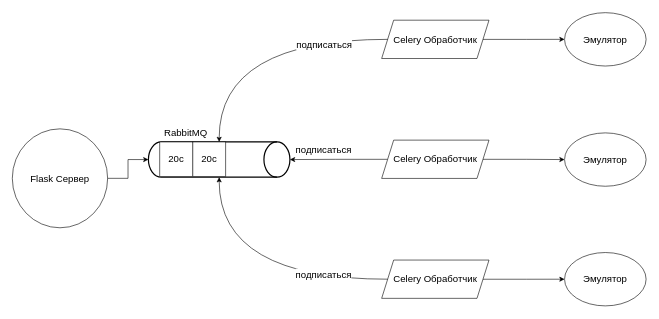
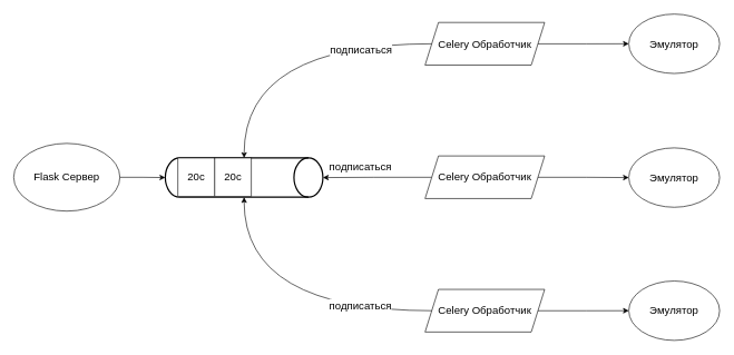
  <mxCell id="0" />
  <mxCell id="1" parent="0" />
- <mxCell id="2" value="Flask Сервер" style="ellipse;whiteSpace=wrap;html=1;fontSize=16;" parent="1" vertex="1"><mxGeometry x="20" y="214.38" width="159" height="165" as="geometry" /></mxCell>
+ <mxCell id="2" value="Flask Сервер" style="ellipse;whiteSpace=wrap;html=1;fontSize=16;" parent="1" vertex="1"><mxGeometry x="20" y="214.38" width="159" height="101.5" as="geometry" /></mxCell>
  <mxCell id="3" style="edgeStyle=orthogonalEdgeStyle;rounded=0;orthogonalLoop=1;jettySize=auto;html=1;entryX=1;entryY=0.5;entryDx=0;entryDy=0;entryPerimeter=0;fontSize=16;" parent="1" source="9" target="4" edge="1"><mxGeometry relative="1" as="geometry"><mxPoint x="-348" y="300" as="sourcePoint" /></mxGeometry></mxCell>
  <mxCell id="4" value="" style="strokeWidth=2;html=1;shape=mxgraph.flowchart.direct_data;whiteSpace=wrap;rotation=0;fontSize=16;" parent="1" vertex="1"><mxGeometry x="247" y="236.25" width="236" height="58.75" as="geometry" /></mxCell>
  <mxCell id="5" value="20с" style="rounded=0;whiteSpace=wrap;html=1;fontSize=16;" parent="1" vertex="1"><mxGeometry x="321" y="236.25" width="55" height="57.75" as="geometry" /></mxCell>
  <mxCell id="6" style="edgeStyle=orthogonalEdgeStyle;rounded=0;orthogonalLoop=1;jettySize=auto;html=1;entryX=0;entryY=0.5;entryDx=0;entryDy=0;entryPerimeter=0;fontSize=16;" parent="1" source="2" target="4" edge="1"><mxGeometry relative="1" as="geometry" /></mxCell>
- <mxCell id="7" value="RabbitMQ" style="text;html=1;align=center;verticalAlign=middle;resizable=0;points=[];autosize=1;strokeColor=none;fillColor=none;strokeWidth=3;fontSize=16;labelBackgroundColor=default;" parent="1" vertex="1"><mxGeometry x="264" y="204.18" width="90" height="31" as="geometry" /></mxCell>
  <mxCell id="8" style="edgeStyle=orthogonalEdgeStyle;rounded=0;orthogonalLoop=1;jettySize=auto;html=1;entryX=0;entryY=0.5;entryDx=0;entryDy=0;fontSize=16;" parent="1" source="9" target="11" edge="1"><mxGeometry relative="1" as="geometry" /></mxCell>
  <mxCell id="9" value="Celery Обработчик" style="shape=parallelogram;perimeter=parallelogramPerimeter;whiteSpace=wrap;html=1;fixedSize=1;fontSize=16;" parent="1" vertex="1"><mxGeometry x="636" y="233.19" width="179" height="63.88" as="geometry" /></mxCell>
  <mxCell id="10" value="подписаться" style="text;html=1;align=center;verticalAlign=middle;resizable=0;points=[];autosize=1;strokeColor=none;fillColor=none;fontSize=16;" parent="1" vertex="1"><mxGeometry x="483" y="233" width="111" height="31" as="geometry" /></mxCell>
  <mxCell id="11" value="Эмулятор" style="ellipse;whiteSpace=wrap;html=1;fontSize=16;" parent="1" vertex="1"><mxGeometry x="941" y="221.12" width="136" height="89" as="geometry" /></mxCell>
  <mxCell id="12" value="20с" style="rounded=0;whiteSpace=wrap;html=1;fontSize=16;" parent="1" vertex="1"><mxGeometry x="266" y="236.25" width="55" height="57.75" as="geometry" /></mxCell>
  <mxCell id="13" style="edgeStyle=orthogonalEdgeStyle;rounded=0;orthogonalLoop=1;jettySize=auto;html=1;entryX=0;entryY=0.5;entryDx=0;entryDy=0;" parent="1" source="14" target="22" edge="1"><mxGeometry relative="1" as="geometry" /></mxCell>
  <mxCell id="14" value="Celery Обработчик" style="shape=parallelogram;perimeter=parallelogramPerimeter;whiteSpace=wrap;html=1;fixedSize=1;fontSize=16;" parent="1" vertex="1"><mxGeometry x="636" y="433.19" width="179" height="63.88" as="geometry" /></mxCell>
  <mxCell id="15" style="edgeStyle=orthogonalEdgeStyle;rounded=0;orthogonalLoop=1;jettySize=auto;html=1;entryX=0;entryY=0.5;entryDx=0;entryDy=0;" parent="1" source="16" target="21" edge="1"><mxGeometry relative="1" as="geometry" /></mxCell>
  <mxCell id="16" value="Celery Обработчик" style="shape=parallelogram;perimeter=parallelogramPerimeter;whiteSpace=wrap;html=1;fixedSize=1;fontSize=16;" parent="1" vertex="1"><mxGeometry x="636" y="33.19" width="179" height="63.88" as="geometry" /></mxCell>
  <mxCell id="17" style="rounded=0;orthogonalLoop=1;jettySize=auto;html=1;entryX=0.5;entryY=1;entryDx=0;entryDy=0;entryPerimeter=0;exitX=0;exitY=0.5;exitDx=0;exitDy=0;edgeStyle=orthogonalEdgeStyle;curved=1;" parent="1" source="14" target="4" edge="1"><mxGeometry relative="1" as="geometry"><mxPoint x="594.001" y="674.529" as="sourcePoint" /><mxPoint x="123.01" y="526" as="targetPoint" /></mxGeometry></mxCell>
  <mxCell id="18" value="&lt;span style=&quot;&quot;&gt;подписаться&lt;/span&gt;" style="edgeLabel;html=1;align=center;verticalAlign=middle;resizable=0;points=[];fontSize=16;labelBackgroundColor=default;" parent="17" vertex="1" connectable="0"><mxGeometry x="-0.086" y="26" relative="1" as="geometry"><mxPoint x="99" y="-35" as="offset" /></mxGeometry></mxCell>
  <mxCell id="19" style="rounded=0;orthogonalLoop=1;jettySize=auto;html=1;entryX=0.5;entryY=0;entryDx=0;entryDy=0;entryPerimeter=0;exitX=0;exitY=0.5;exitDx=0;exitDy=0;edgeStyle=orthogonalEdgeStyle;curved=1;" parent="1" source="16" target="4" edge="1"><mxGeometry relative="1" as="geometry" /></mxCell>
  <mxCell id="20" value="&lt;span style=&quot;&quot;&gt;подписаться&lt;/span&gt;" style="edgeLabel;html=1;align=center;verticalAlign=middle;resizable=0;points=[];fontSize=16;labelBackgroundColor=default;" parent="19" vertex="1" connectable="0"><mxGeometry x="-0.226" y="-20" relative="1" as="geometry"><mxPoint x="68" y="28" as="offset" /></mxGeometry></mxCell>
  <mxCell id="21" value="Эмулятор" style="ellipse;whiteSpace=wrap;html=1;fontSize=16;" parent="1" vertex="1"><mxGeometry x="941" y="20.63" width="136" height="89" as="geometry" /></mxCell>
  <mxCell id="22" value="Эмулятор" style="ellipse;whiteSpace=wrap;html=1;fontSize=16;" parent="1" vertex="1"><mxGeometry x="941" y="420.63" width="136" height="89" as="geometry" /></mxCell>
